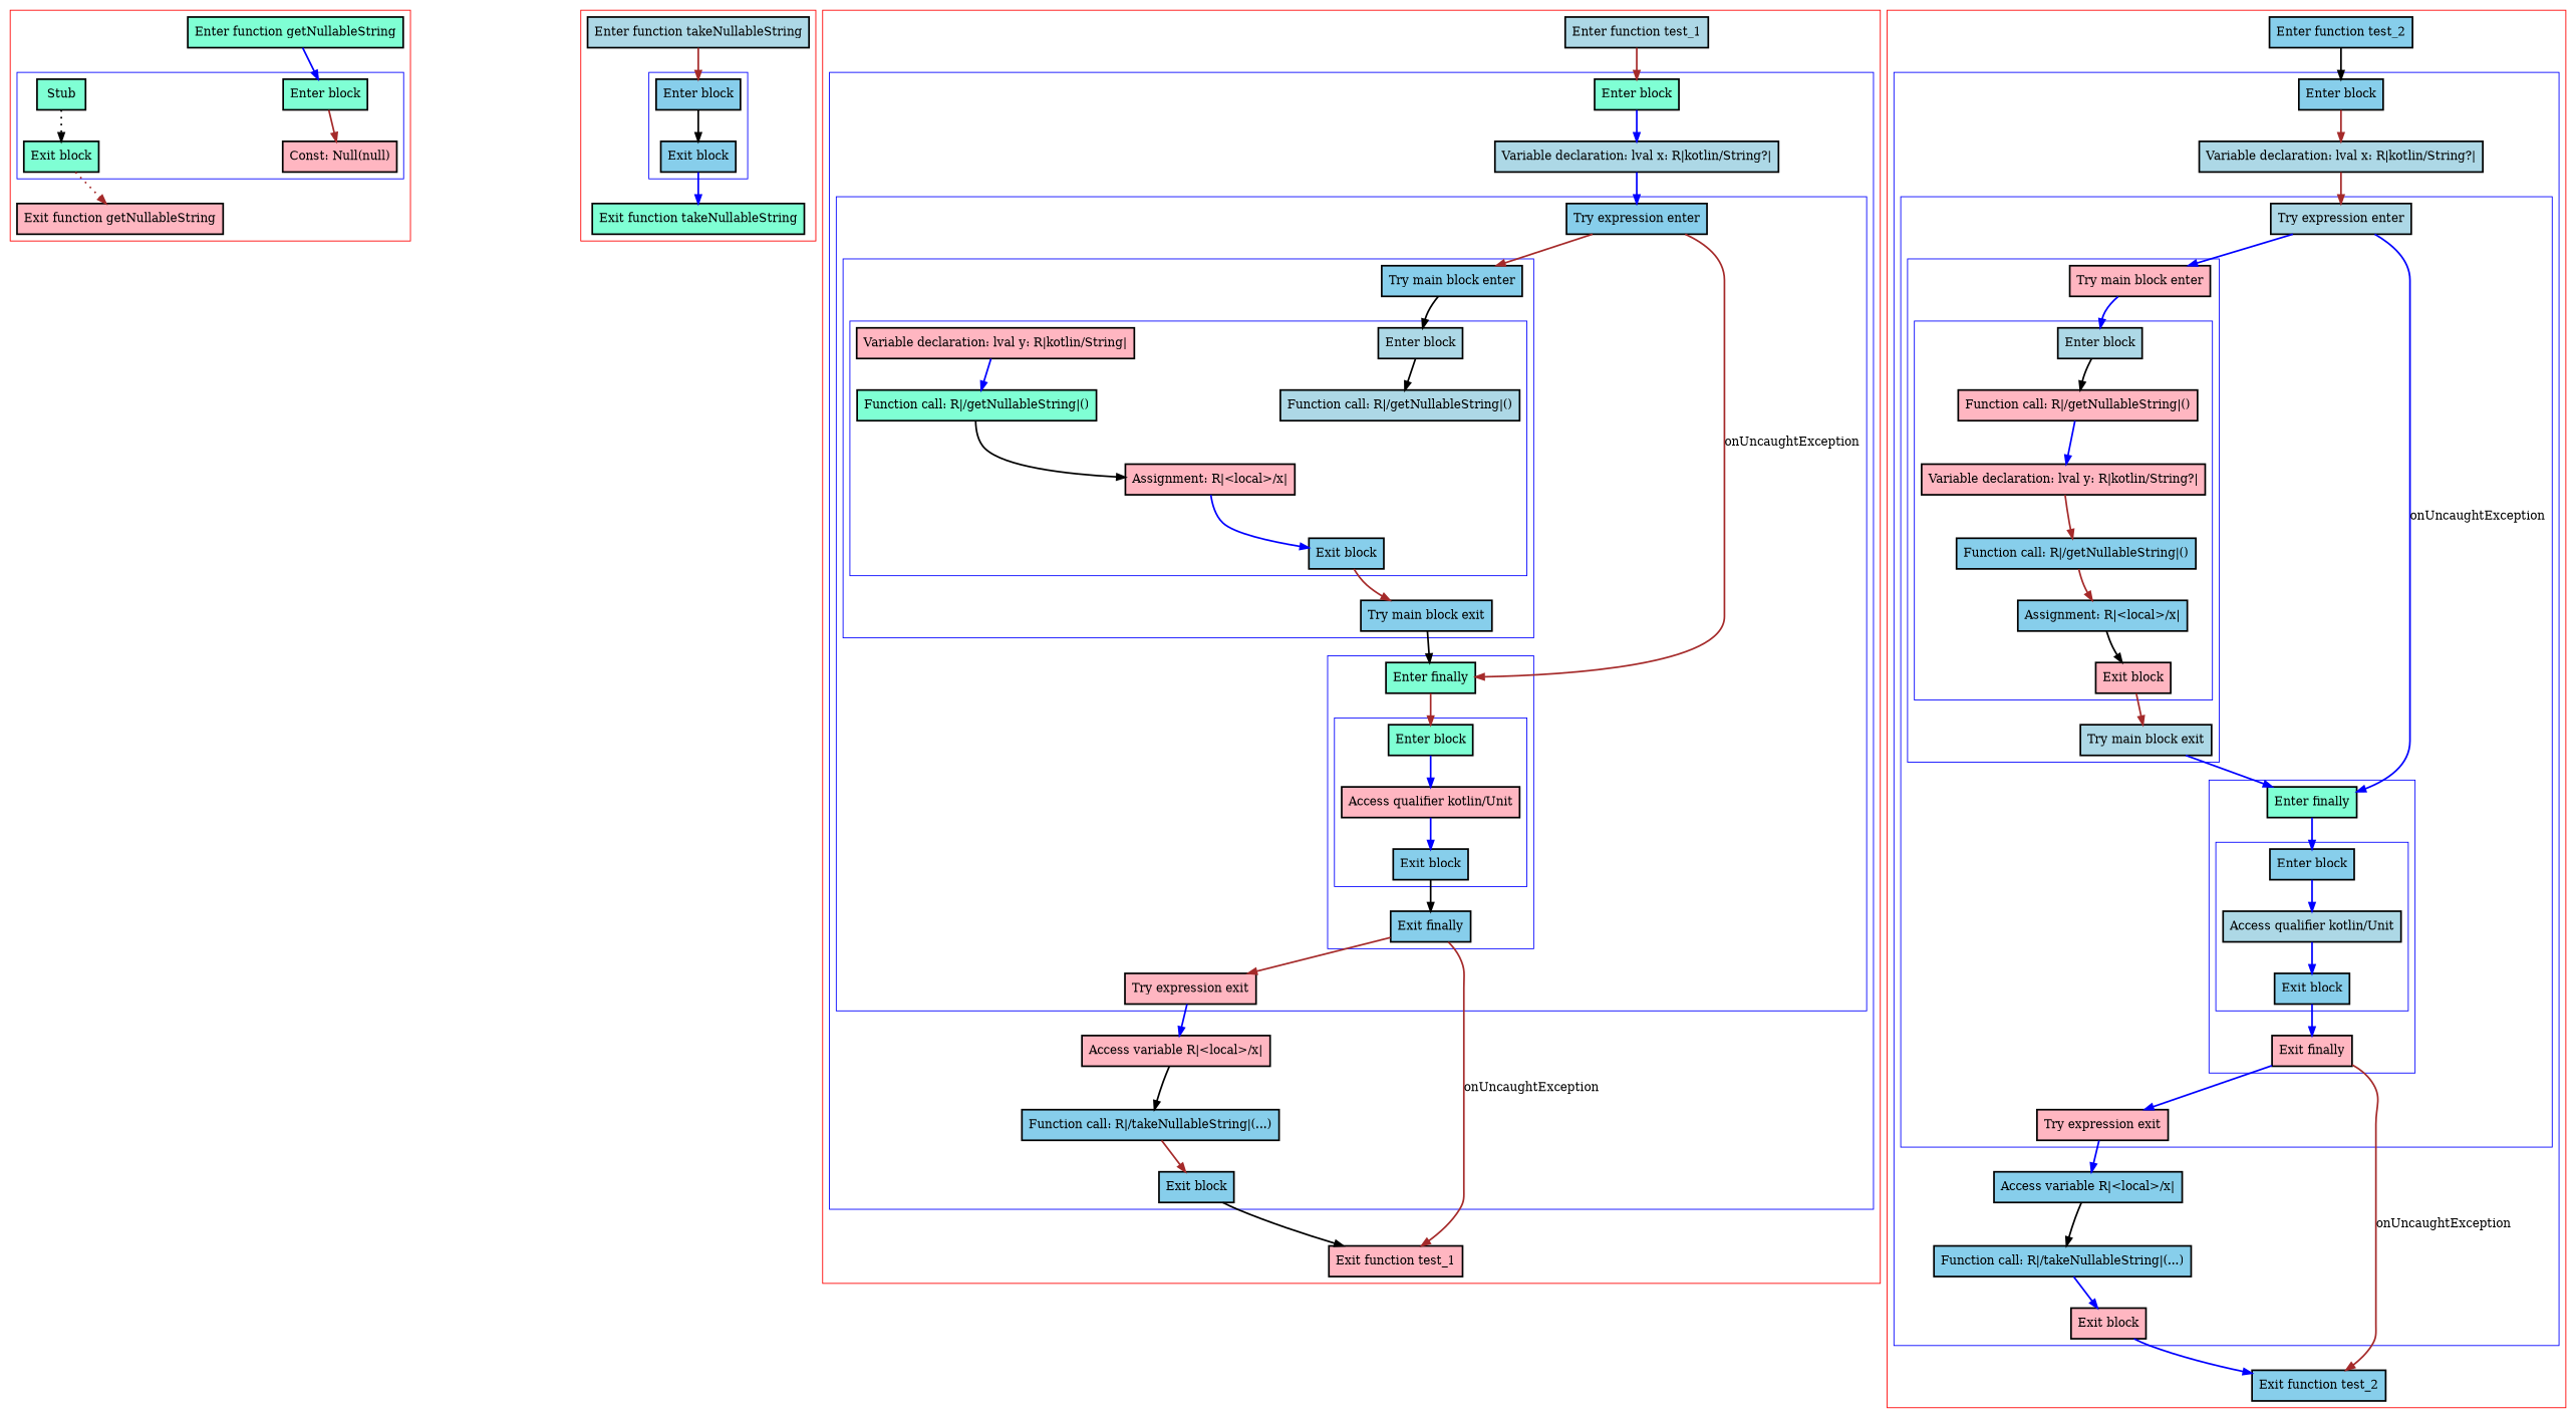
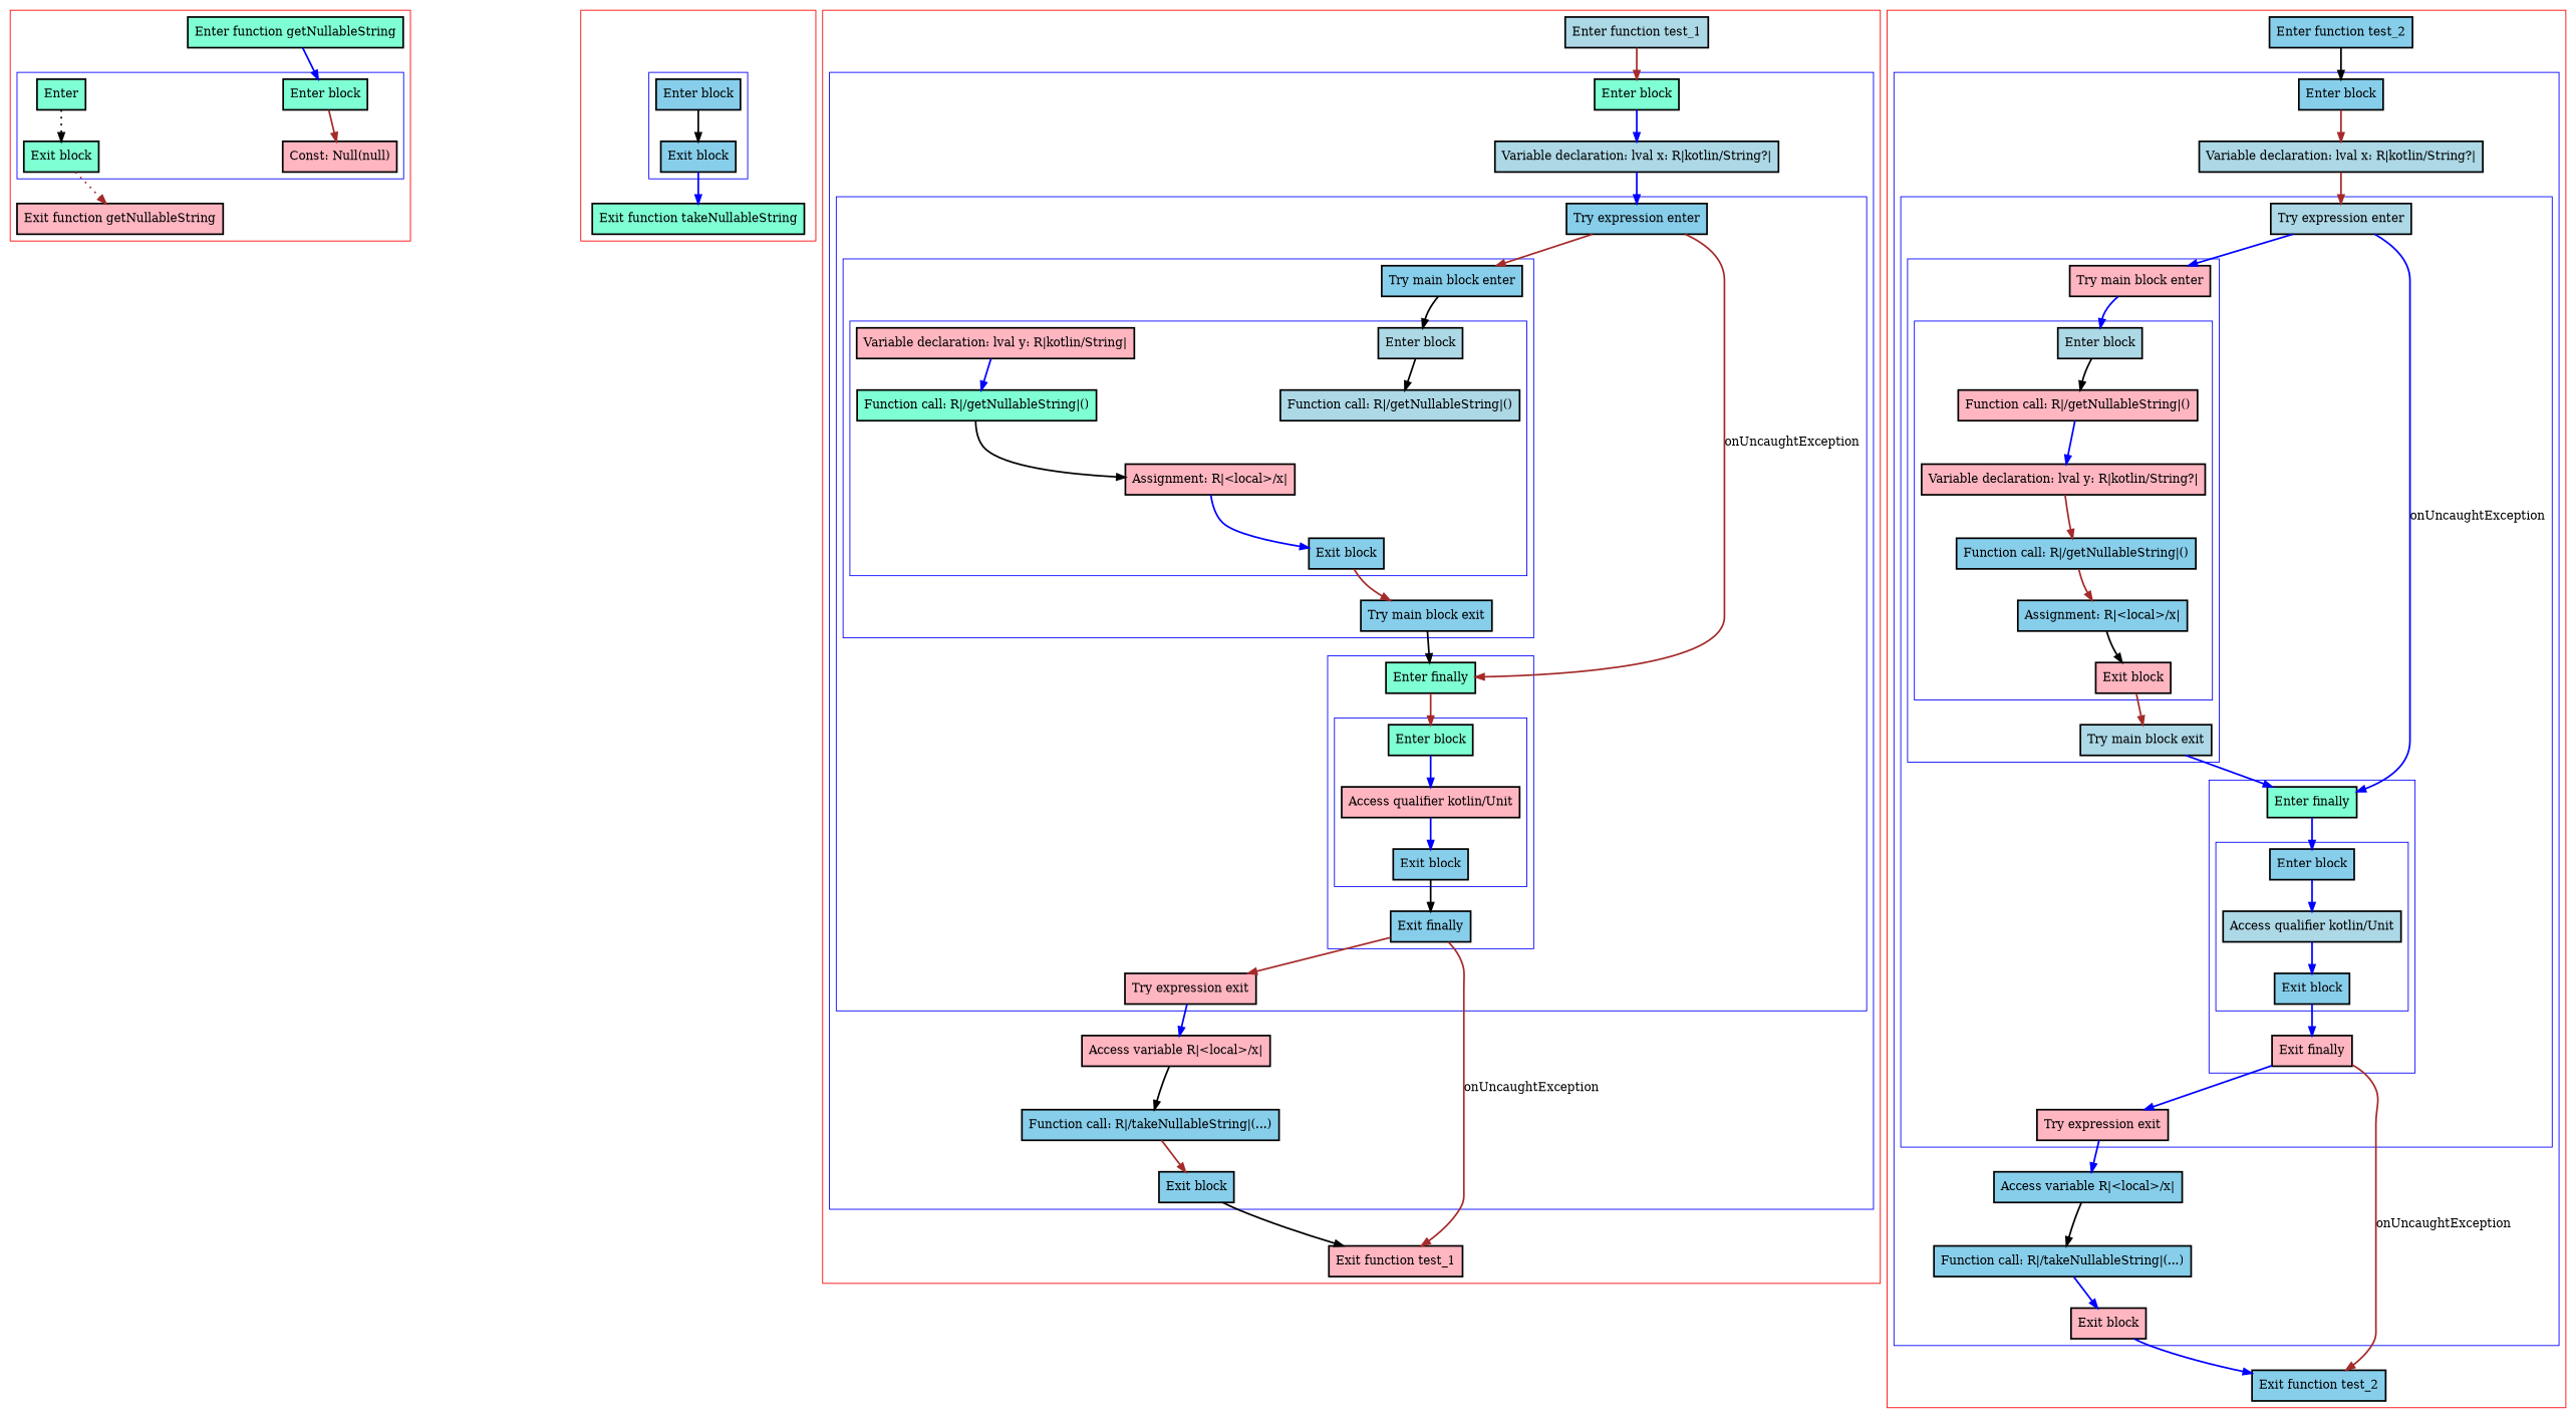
  digraph {
    nodesep=3
    node [fillcolor=skyblue penwidth=2 shape=box style=filled]
    edge [color=blue penwidth=2]
    n1 [fillcolor=aquamarine label="Enter block"]
    n2 [fillcolor=lightpink label="Const: Null(null)"]
-   n3 [fillcolor=aquamarine label=Stub]
+   n3 [fillcolor=aquamarine label=Enter]
    n4 [fillcolor=aquamarine label="Exit block"]
    n5 [fillcolor=aquamarine label="Enter function getNullableString"]
    n6 [fillcolor=lightpink label="Exit function getNullableString"]
    n7 [label="Enter block"]
    n8 [label="Exit block"]
-   n9 [fillcolor=lightblue label="Enter function takeNullableString"]
    n10 [fillcolor=aquamarine label="Exit function takeNullableString"]
    n11 [fillcolor=lightblue label="Enter block"]
    n12 [fillcolor=lightblue label="Function call: R|/getNullableString|()"]
    n13 [fillcolor=lightpink label="Variable declaration: lval y: R|kotlin/String|"]
    n14 [fillcolor=aquamarine label="Function call: R|/getNullableString|()"]
    n15 [fillcolor=lightpink label="Assignment: R|<local>/x|"]
    n16 [label="Exit block"]
    n17 [label="Try main block enter"]
    n18 [label="Try main block exit"]
    n19 [fillcolor=aquamarine label="Enter block"]
    n20 [fillcolor=lightpink label="Access qualifier kotlin/Unit"]
    n21 [label="Exit block"]
    n22 [fillcolor=aquamarine label="Enter finally"]
    n23 [label="Exit finally"]
    n24 [label="Try expression enter"]
    n25 [fillcolor=lightpink label="Try expression exit"]
    n26 [fillcolor=aquamarine label="Enter block"]
    n27 [fillcolor=lightblue label="Variable declaration: lval x: R|kotlin/String?|"]
    n28 [fillcolor=lightpink label="Access variable R|<local>/x|"]
    n29 [label="Function call: R|/takeNullableString|(...)"]
    n30 [label="Exit block"]
    n31 [fillcolor=lightblue label="Enter function test_1"]
    n32 [fillcolor=lightpink label="Exit function test_1"]
    n33 [fillcolor=lightblue label="Enter block"]
    n34 [fillcolor=lightpink label="Function call: R|/getNullableString|()"]
    n35 [fillcolor=lightpink label="Variable declaration: lval y: R|kotlin/String?|"]
    n36 [label="Function call: R|/getNullableString|()"]
    n37 [label="Assignment: R|<local>/x|"]
    n38 [fillcolor=lightpink label="Exit block"]
    n39 [fillcolor=lightpink label="Try main block enter"]
    n40 [fillcolor=lightblue label="Try main block exit"]
    n41 [label="Enter block"]
    n42 [fillcolor=lightblue label="Access qualifier kotlin/Unit"]
    n43 [label="Exit block"]
    n44 [fillcolor=aquamarine label="Enter finally"]
    n45 [fillcolor=lightpink label="Exit finally"]
    n46 [fillcolor=lightblue label="Try expression enter"]
    n47 [fillcolor=lightpink label="Try expression exit"]
    n48 [label="Enter block"]
    n49 [fillcolor=lightblue label="Variable declaration: lval x: R|kotlin/String?|"]
    n50 [label="Access variable R|<local>/x|"]
    n51 [label="Function call: R|/takeNullableString|(...)"]
    n52 [fillcolor=lightpink label="Exit block"]
    n53 [label="Enter function test_2"]
    n54 [label="Exit function test_2"]
    subgraph cluster_1 {
      color=red
      n5
      n6
      subgraph cluster_2 {
        color=blue
        n1
        n2
        n3
        n4
      }
    }
    subgraph cluster_3 {
      color=red
-     n9
      n10
      subgraph cluster_4 {
        color=blue
        n7
        n8
      }
    }
    subgraph cluster_5 {
      color=red
      n31
      n32
      subgraph cluster_6 {
        color=blue
        n26
        n27
        n28
        n29
        n30
        subgraph cluster_7 {
          color=blue
          n24
          n25
          subgraph cluster_8 {
            color=blue
            n17
            n18
            subgraph cluster_9 {
              color=blue
              n11
              n12
              n13
              n14
              n15
              n16
            }
          }
          subgraph cluster_10 {
            color=blue
            n22
            n23
            subgraph cluster_11 {
              color=blue
              n19
              n20
              n21
            }
          }
        }
      }
    }
    subgraph cluster_12 {
      color=red
      n53
      n54
      subgraph cluster_13 {
        color=blue
        n48
        n49
        n50
        n51
        n52
        subgraph cluster_14 {
          color=blue
          n46
          n47
          subgraph cluster_15 {
            color=blue
            n39
            n40
            subgraph cluster_16 {
              color=blue
              n33
              n34
              n35
              n36
              n37
              n38
            }
          }
          subgraph cluster_17 {
            color=blue
            n44
            n45
            subgraph cluster_18 {
              color=blue
              n41
              n42
              n43
            }
          }
        }
      }
    }
    n1 -> n2 [color=brown]
    n3 -> n4 [color=black style=dotted]
    n4 -> n6 [color=brown style=dotted]
    n5 -> n1
    n7 -> n8 [color=black]
    n8 -> n10
-   n9 -> n7 [color=brown]
    n11 -> n12 [color=black]
    n13 -> n14
    n14 -> n15 [color=black]
    n15 -> n16
    n16 -> n18 [color=brown]
    n17 -> n11 [color=black]
    n18 -> n22 [color=black]
    n19 -> n20
    n20 -> n21
    n21 -> n23 [color=black]
    n22 -> n19 [color=brown]
    n23 -> n25 [color=brown]
    n23 -> n32 [color=brown label=onUncaughtException]
    n24 -> n17 [color=brown]
    n24 -> n22 [color=brown label=onUncaughtException]
    n25 -> n28
    n26 -> n27
    n27 -> n24
    n28 -> n29 [color=black]
    n29 -> n30 [color=brown]
    n30 -> n32 [color=black]
    n31 -> n26 [color=brown]
    n33 -> n34 [color=black]
    n34 -> n35
    n35 -> n36 [color=brown]
    n36 -> n37 [color=brown]
    n37 -> n38 [color=black]
    n38 -> n40 [color=brown]
    n39 -> n33
    n40 -> n44
    n41 -> n42
    n42 -> n43
    n43 -> n45
    n44 -> n41
    n45 -> n47
    n45 -> n54 [color=brown label=onUncaughtException]
    n46 -> n39
    n46 -> n44 [label=onUncaughtException]
    n47 -> n50
    n48 -> n49 [color=brown]
    n49 -> n46 [color=brown]
    n50 -> n51 [color=black]
    n51 -> n52
    n52 -> n54
    n53 -> n48 [color=black]
  }
